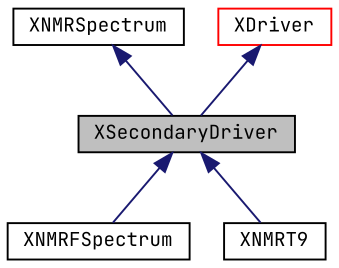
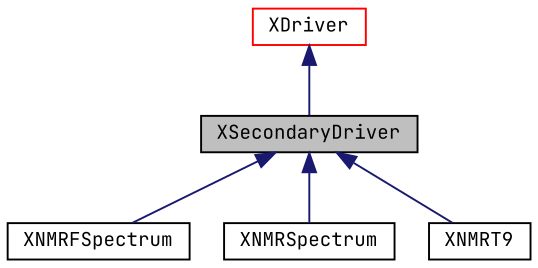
  digraph {
    fontname="JetBrains Mono"
    node [color=black fillcolor=white fontname="JetBrains Mono" fontsize=10 shape=record style=filled]
    edge [color=midnightblue dir=back fontname="JetBrains Mono" fontsize=10 labelfontname="FreeSans.ttf" labelfontsize=10 style=solid]
    n1 [fillcolor=grey75 fontcolor=black height=0.2 label=XSecondaryDriver width=0.4]
    n2 [height=0.2 label=XNMRFSpectrum width=0.4]
    n3 [height=0.2 label=XNMRSpectrum width=0.4]
    n4 [height=0.2 label=XNMRT9 width=0.4]
    n5 [color=red height=0.2 label=XDriver width=0.4]
    n1 -> n2
-   n3 -> n1
+   n1 -> n3
    n1 -> n4
    n5 -> n1
  }
